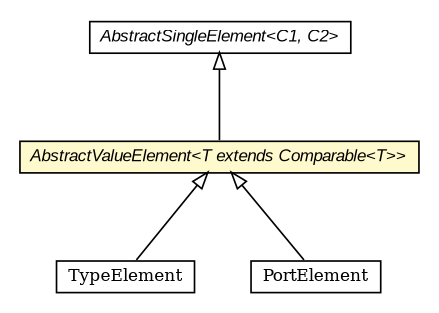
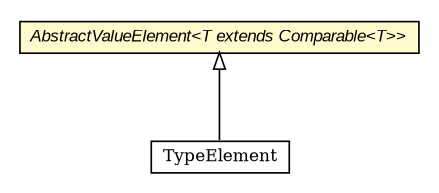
  digraph {
    fontname="DejaVu Serif"
    nodesep=0.25
    ranksep=0.5
    node [fontcolor=black fontname="DejaVu Serif" fontsize=10.0 shape=plaintext]
    edge [arrowtail=empty dir=back fontname="DejaVu Serif" fontsize=10 headport=p labelfontname=arial labelfontsize=10 tailport=p]
    n1 [label=<<table title="context.arch.discoverer.component.TypeElement" border="0" cellborder="1" cellspacing="0" cellpadding="2" port="p" href="./TypeElement.html"> 		<tr><td><table border="0" cellspacing="0" cellpadding="1"> <tr><td align="center" balign="center"> TypeElement </td></tr> 		</table></td></tr> 		</table>>]
-   n2 [label=<<table title="context.arch.discoverer.component.PortElement" border="0" cellborder="1" cellspacing="0" cellpadding="2" port="p" href="./PortElement.html"> 		<tr><td><table border="0" cellspacing="0" cellpadding="1"> <tr><td align="center" balign="center"> PortElement </td></tr> 		</table></td></tr> 		</table>>]
    n3 [label=<<table title="context.arch.discoverer.component.AbstractValueElement" border="0" cellborder="1" cellspacing="0" cellpadding="2" port="p" bgcolor="lemonChiffon" href="./AbstractValueElement.html"> 		<tr><td><table border="0" cellspacing="0" cellpadding="1"> <tr><td align="center" balign="center"><font face="arial italic"> AbstractValueElement&lt;T extends Comparable&lt;T&gt;&gt; </font></td></tr> 		</table></td></tr> 		</table>>]
-   n4 [label=<<table title="context.arch.discoverer.component.AbstractSingleElement" border="0" cellborder="1" cellspacing="0" cellpadding="2" port="p" href="./AbstractSingleElement.html"> 		<tr><td><table border="0" cellspacing="0" cellpadding="1"> <tr><td align="center" balign="center"><font face="arial italic"> AbstractSingleElement&lt;C1, C2&gt; </font></td></tr> 		</table></td></tr> 		</table>>]
    n3 -> n1
-   n3 -> n2
-   n4 -> n3
  }
